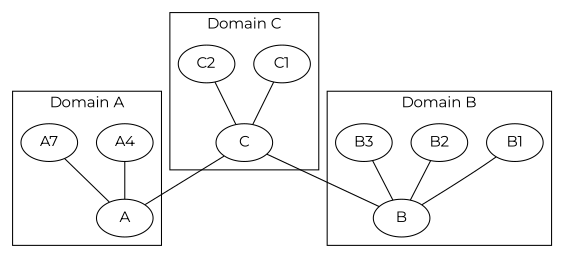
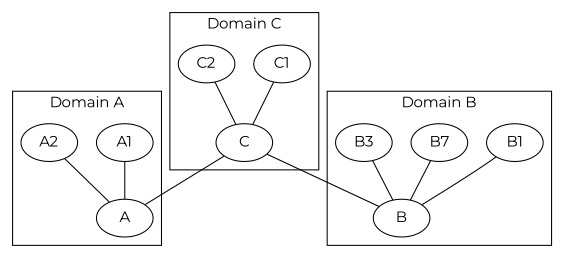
  graph {
    fontname=Montserrat
    rank=LR
    node [fontname=Montserrat]
    edge [fontname=Montserrat]
-   A1 [label=A4]
+   A1
    A
-   A2 [label=A7]
+   A2
    B1
    B
-   B2
+   B2 [label=B7]
    B3
    C1
    C
    C2
    subgraph cluster_1 {
      label="Domain A"
      A1
      A
      A2
    }
    subgraph cluster_2 {
      label="Domain B"
      B1
      B
      B2
      B3
    }
    subgraph cluster_3 {
      label="Domain C"
      C1
      C
      C2
    }
    A1 -- A
    A2 -- A
    B1 -- B
    B2 -- B
    B3 -- B
    C1 -- C
    C -- A
    C -- B
    C2 -- C
  }
